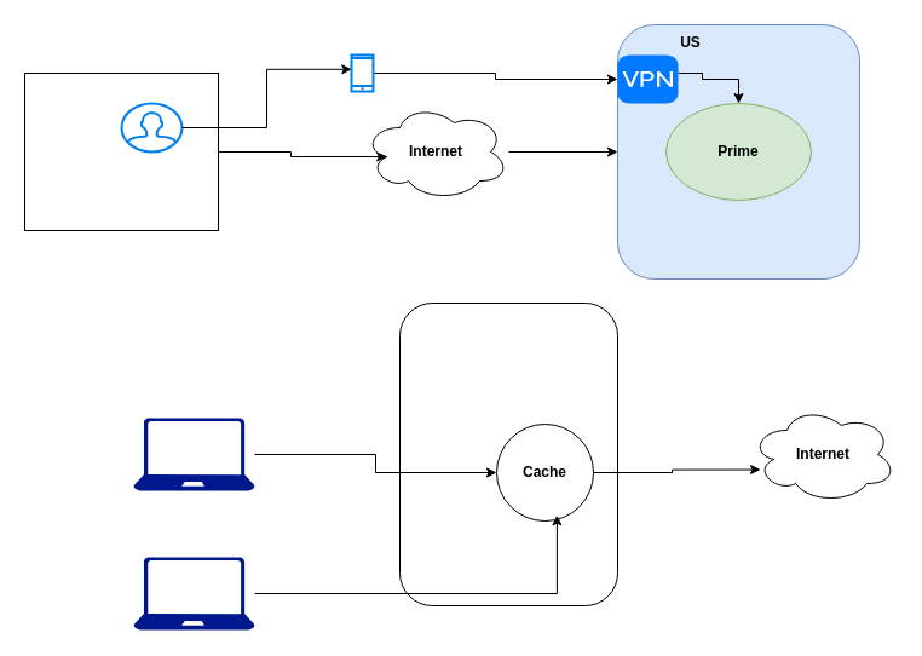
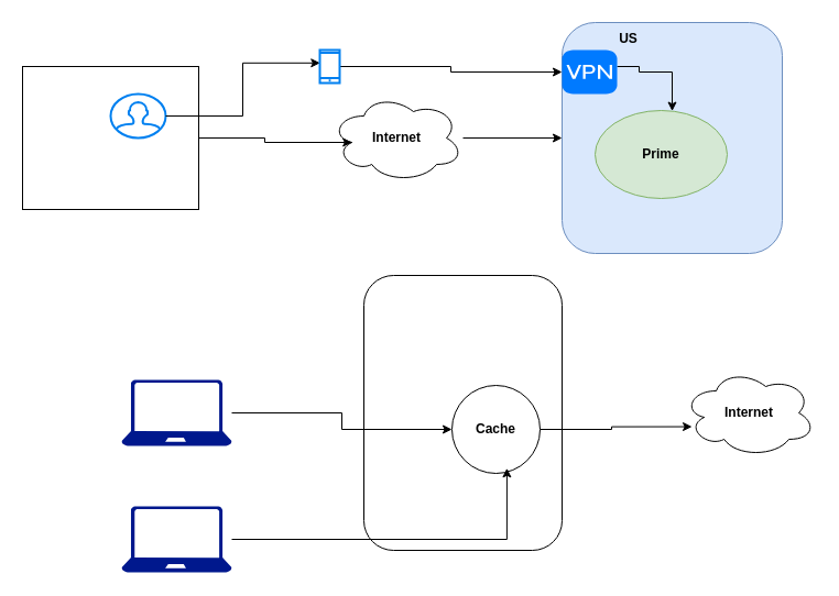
  <mxCell id="0" />
  <mxCell id="1" parent="0" />
  <mxCell id="2" value="" style="rounded=0;whiteSpace=wrap;html=1;" vertex="1" parent="1"><mxGeometry x="20" y="60" width="160" height="130" as="geometry" /></mxCell>
  <mxCell id="3" style="edgeStyle=orthogonalEdgeStyle;rounded=0;orthogonalLoop=1;jettySize=auto;html=1;entryX=0;entryY=0.5;entryDx=0;entryDy=0;" edge="1" parent="1" source="4" target="5"><mxGeometry relative="1" as="geometry" /></mxCell>
  <mxCell id="4" value="&lt;b&gt;Internet&lt;/b&gt;" style="ellipse;shape=cloud;whiteSpace=wrap;html=1;" vertex="1" parent="1"><mxGeometry x="300" y="85" width="120" height="80" as="geometry" /></mxCell>
  <mxCell id="5" value="" style="rounded=1;whiteSpace=wrap;html=1;fillColor=#dae8fc;strokeColor=#6c8ebf;" vertex="1" parent="1"><mxGeometry x="510" y="20" width="200" height="210" as="geometry" /></mxCell>
  <mxCell id="6" style="edgeStyle=orthogonalEdgeStyle;rounded=0;orthogonalLoop=1;jettySize=auto;html=1;entryX=0.16;entryY=0.55;entryDx=0;entryDy=0;entryPerimeter=0;" edge="1" parent="1" source="2" target="4"><mxGeometry relative="1" as="geometry" /></mxCell>
  <mxCell id="7" value="&lt;b&gt;US&lt;/b&gt;" style="text;html=1;align=center;verticalAlign=middle;resizable=0;points=[];autosize=1;strokeColor=none;fillColor=none;" vertex="1" parent="1"><mxGeometry x="550" y="20" width="40" height="30" as="geometry" /></mxCell>
- <mxCell id="8" value="&lt;b&gt;Prime&lt;/b&gt;" style="ellipse;whiteSpace=wrap;html=1;fillColor=#d5e8d4;strokeColor=#82b366;" vertex="1" parent="1"><mxGeometry x="550" y="85" width="120" height="80" as="geometry" /></mxCell>
+ <mxCell id="8" value="&lt;b&gt;Prime&lt;/b&gt;" style="ellipse;whiteSpace=wrap;html=1;fillColor=#d5e8d4;strokeColor=#82b366;" vertex="1" parent="1"><mxGeometry x="540" y="100" width="120" height="80" as="geometry" /></mxCell>
  <mxCell id="9" style="edgeStyle=orthogonalEdgeStyle;rounded=0;orthogonalLoop=1;jettySize=auto;html=1;" edge="1" parent="1" source="10" target="8"><mxGeometry relative="1" as="geometry"><Array as="points"><mxPoint x="580" y="60" /><mxPoint x="580" y="65" /><mxPoint x="610" y="65" /></Array></mxGeometry></mxCell>
  <mxCell id="10" value="" style="html=1;strokeWidth=1;shadow=0;dashed=0;shape=mxgraph.ios7.misc.vpn;fillColor=#007AFF;strokeColor=none;buttonText=;strokeColor2=#222222;fontColor=#222222;fontSize=8;verticalLabelPosition=bottom;verticalAlign=top;align=center;sketch=0;" vertex="1" parent="1"><mxGeometry x="510" y="45" width="50" height="40" as="geometry" /></mxCell>
  <mxCell id="11" value="" style="html=1;verticalLabelPosition=bottom;align=center;labelBackgroundColor=#ffffff;verticalAlign=top;strokeWidth=2;strokeColor=#0080F0;shadow=0;dashed=0;shape=mxgraph.ios7.icons.user;" vertex="1" parent="1"><mxGeometry x="100" y="85" width="50" height="40" as="geometry" /></mxCell>
  <mxCell id="12" value="" style="edgeStyle=orthogonalEdgeStyle;rounded=0;orthogonalLoop=1;jettySize=auto;html=1;entryX=0.016;entryY=0.393;entryDx=0;entryDy=0;entryPerimeter=0;" edge="1" parent="1" source="11" target="14"><mxGeometry relative="1" as="geometry"><mxPoint x="150" y="105" as="sourcePoint" /><mxPoint x="511" y="61" as="targetPoint" /><Array as="points" /></mxGeometry></mxCell>
  <mxCell id="13" style="edgeStyle=orthogonalEdgeStyle;rounded=0;orthogonalLoop=1;jettySize=auto;html=1;" edge="1" parent="1" source="14" target="10"><mxGeometry relative="1" as="geometry" /></mxCell>
  <mxCell id="14" value="" style="html=1;verticalLabelPosition=bottom;align=center;labelBackgroundColor=#ffffff;verticalAlign=top;strokeWidth=2;strokeColor=#0080F0;shadow=0;dashed=0;shape=mxgraph.ios7.icons.smartphone;" vertex="1" parent="1"><mxGeometry x="290" y="45" width="18" height="30" as="geometry" /></mxCell>
  <mxCell id="15" value="" style="sketch=0;aspect=fixed;pointerEvents=1;shadow=0;dashed=0;html=1;strokeColor=none;labelPosition=center;verticalLabelPosition=bottom;verticalAlign=top;align=center;fillColor=#00188D;shape=mxgraph.azure.laptop" vertex="1" parent="1"><mxGeometry x="110" y="345" width="100" height="60" as="geometry" /></mxCell>
  <mxCell id="16" value="" style="rounded=1;whiteSpace=wrap;html=1;" vertex="1" parent="1"><mxGeometry x="330" y="250" width="180" height="250" as="geometry" /></mxCell>
  <mxCell id="17" value="&lt;b&gt;Internet&lt;/b&gt;" style="ellipse;shape=cloud;whiteSpace=wrap;html=1;" vertex="1" parent="1"><mxGeometry x="620" y="335" width="120" height="80" as="geometry" /></mxCell>
  <mxCell id="18" style="edgeStyle=orthogonalEdgeStyle;rounded=0;orthogonalLoop=1;jettySize=auto;html=1;entryX=0.067;entryY=0.657;entryDx=0;entryDy=0;entryPerimeter=0;exitX=1;exitY=0.5;exitDx=0;exitDy=0;" edge="1" parent="1" source="19" target="17"><mxGeometry relative="1" as="geometry" /></mxCell>
  <mxCell id="19" value="&lt;b&gt;Cache&lt;/b&gt;" style="ellipse;whiteSpace=wrap;html=1;aspect=fixed;" vertex="1" parent="1"><mxGeometry x="410" y="350" width="80" height="80" as="geometry" /></mxCell>
  <mxCell id="20" style="edgeStyle=orthogonalEdgeStyle;rounded=0;orthogonalLoop=1;jettySize=auto;html=1;" edge="1" parent="1" source="15" target="19"><mxGeometry relative="1" as="geometry" /></mxCell>
  <mxCell id="21" value="" style="sketch=0;aspect=fixed;pointerEvents=1;shadow=0;dashed=0;html=1;strokeColor=none;labelPosition=center;verticalLabelPosition=bottom;verticalAlign=top;align=center;fillColor=#00188D;shape=mxgraph.azure.laptop" vertex="1" parent="1"><mxGeometry x="110" y="460" width="100" height="60" as="geometry" /></mxCell>
  <mxCell id="22" style="edgeStyle=orthogonalEdgeStyle;rounded=0;orthogonalLoop=1;jettySize=auto;html=1;entryX=0.624;entryY=0.941;entryDx=0;entryDy=0;entryPerimeter=0;" edge="1" parent="1" source="21" target="19"><mxGeometry relative="1" as="geometry" /></mxCell>
